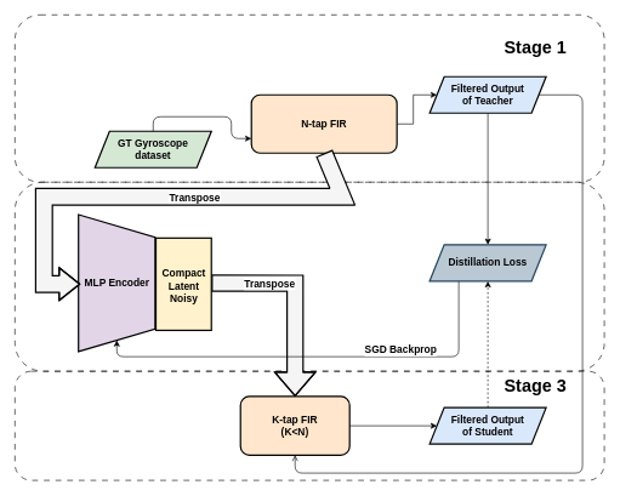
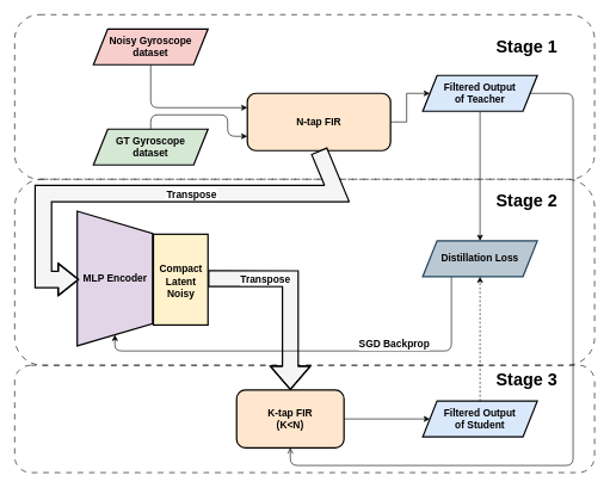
  <mxCell id="0" />
  <mxCell id="1" parent="0" />
  <mxCell id="2" value="" style="rounded=1;whiteSpace=wrap;html=1;dashed=1;dashPattern=8 8;fontStyle=1;fontSize=14;fillColor=none;" parent="1" vertex="1"><mxGeometry x="20" y="250" width="810" height="260" as="geometry" /></mxCell>
  <mxCell id="3" value="" style="rounded=1;whiteSpace=wrap;html=1;dashed=1;dashPattern=8 8;fontStyle=1;fontSize=14;fillColor=none;" parent="1" vertex="1"><mxGeometry x="20" y="20" width="810" height="230" as="geometry" /></mxCell>
  <mxCell id="4" value="" style="rounded=1;whiteSpace=wrap;html=1;dashed=1;dashPattern=8 8;fontStyle=1;fontSize=14;fillColor=none;" parent="1" vertex="1"><mxGeometry x="20" y="510" width="810" height="150" as="geometry" /></mxCell>
  <mxCell id="5" value="" style="edgeStyle=orthogonalEdgeStyle;rounded=0;orthogonalLoop=1;jettySize=auto;html=1;fontStyle=1;fontSize=14;" parent="1" source="6" target="21" edge="1"><mxGeometry relative="1" as="geometry" /></mxCell>
  <mxCell id="6" value="&lt;span&gt;N-tap FIR&lt;/span&gt;" style="rounded=1;whiteSpace=wrap;html=1;fontSize=14;fontStyle=1;fillColor=#ffe6cc;strokeColor=light-dark(#000000, #996500);strokeWidth=2;" parent="1" vertex="1"><mxGeometry x="345" y="130" width="200" height="80" as="geometry" /></mxCell>
  <mxCell id="7" value="" style="shape=trapezoid;perimeter=trapezoidPerimeter;whiteSpace=wrap;html=1;fixedSize=1;rotation=90;size=30.94;fontSize=14;fontStyle=1;fillColor=#e1d5e7;strokeColor=light-dark(#000000, #9577a3);strokeWidth=2;" parent="1" vertex="1"><mxGeometry x="65.93" y="336.09" width="188.13" height="105.31" as="geometry" /></mxCell>
  <mxCell id="8" value="MLP Encoder" style="text;html=1;align=center;verticalAlign=middle;resizable=0;points=[];autosize=1;strokeColor=none;fillColor=none;fontSize=14;fontStyle=1" parent="1" vertex="1"><mxGeometry x="105" y="373.75" width="110" height="30" as="geometry" /></mxCell>
  <mxCell id="9" value="" style="edgeStyle=orthogonalEdgeStyle;rounded=0;orthogonalLoop=1;jettySize=auto;html=1;fontStyle=1;fontSize=14;" parent="1" source="10" target="23" edge="1"><mxGeometry relative="1" as="geometry" /></mxCell>
  <mxCell id="10" value="&lt;span&gt;K-tap FIR&lt;/span&gt;&lt;br&gt;&lt;font&gt;(K&amp;lt;N)&lt;/font&gt;" style="rounded=1;whiteSpace=wrap;html=1;fontSize=14;fontStyle=1;fillColor=#ffe6cc;strokeColor=light-dark(#000000, #996500);strokeWidth=2;" parent="1" vertex="1"><mxGeometry x="330" y="544.69" width="150" height="80.62" as="geometry" /></mxCell>
  <mxCell id="11" value="" style="shape=flexArrow;endArrow=classic;html=1;rounded=0;entryX=0.5;entryY=0;entryDx=0;entryDy=0;exitX=0.5;exitY=1;exitDx=0;exitDy=0;endWidth=32;endSize=10.11;width=21;fontSize=14;fontStyle=1;fillColor=#f5f5f5;strokeColor=light-dark(#000000, #959595);strokeWidth=2;" parent="1" target="10" edge="1"><mxGeometry width="50" height="50" relative="1" as="geometry"><mxPoint x="290" y="388.75" as="sourcePoint" /><mxPoint x="350" y="180" as="targetPoint" /><Array as="points"><mxPoint x="405" y="389" /></Array></mxGeometry></mxCell>
  <mxCell id="12" value="Transpose" style="edgeLabel;html=1;align=center;verticalAlign=middle;resizable=0;points=[];fontSize=14;fontStyle=1" parent="11" vertex="1" connectable="0"><mxGeometry x="-0.15" y="1" relative="1" as="geometry"><mxPoint x="-37" y="1" as="offset" /></mxGeometry></mxCell>
  <mxCell id="13" value="" style="shape=flexArrow;endArrow=classic;html=1;rounded=0;exitX=0.5;exitY=1;exitDx=0;exitDy=0;width=22;endSize=8.74;fontSize=14;fontStyle=1;fillColor=#f5f5f5;strokeColor=light-dark(#000000, #959595);strokeWidth=2;" parent="1" source="6" edge="1"><mxGeometry width="50" height="50" relative="1" as="geometry"><mxPoint x="400" y="220" as="sourcePoint" /><mxPoint x="110" y="390" as="targetPoint" /><Array as="points"><mxPoint x="470" y="270" /><mxPoint x="300" y="270" /><mxPoint x="60" y="270" /><mxPoint x="60" y="390" /></Array></mxGeometry></mxCell>
  <mxCell id="14" value="Transpose" style="edgeLabel;html=1;align=center;verticalAlign=middle;resizable=0;points=[];fontSize=14;fontStyle=1" parent="13" vertex="1" connectable="0"><mxGeometry x="-0.054" y="3" relative="1" as="geometry"><mxPoint x="36" y="-3" as="offset" /></mxGeometry></mxCell>
+ <mxCell id="15" style="edgeStyle=orthogonalEdgeStyle;rounded=1;orthogonalLoop=1;jettySize=auto;html=1;exitX=0.5;exitY=1;exitDx=0;exitDy=0;entryX=0;entryY=0.25;entryDx=0;entryDy=0;fontStyle=1;fontSize=14;curved=0;" parent="1" source="16" target="6" edge="1"><mxGeometry relative="1" as="geometry" /></mxCell>
+ <mxCell id="16" value="&lt;font&gt;Noisy Gyroscope&lt;br&gt;dataset&lt;/font&gt;" style="shape=parallelogram;perimeter=parallelogramPerimeter;whiteSpace=wrap;html=1;fixedSize=1;fontStyle=1;fontSize=14;fillColor=#f8cecc;strokeColor=light-dark(#000000, #d7817e);strokeWidth=2;" parent="1" vertex="1"><mxGeometry x="130" y="40" width="160" height="50" as="geometry" /></mxCell>
  <mxCell id="17" value="&lt;font&gt;GT Gyroscope&lt;br&gt;dataset&lt;/font&gt;" style="shape=parallelogram;perimeter=parallelogramPerimeter;whiteSpace=wrap;html=1;fixedSize=1;fontStyle=1;fontSize=14;fillColor=#d5e8d4;strokeColor=light-dark(#000000, #446e2c);strokeWidth=2;" parent="1" vertex="1"><mxGeometry x="130" y="180" width="160" height="50" as="geometry" /></mxCell>
  <mxCell id="18" style="edgeStyle=orthogonalEdgeStyle;rounded=1;orthogonalLoop=1;jettySize=auto;html=1;exitX=0.5;exitY=0;exitDx=0;exitDy=0;entryX=0;entryY=0.75;entryDx=0;entryDy=0;fontStyle=1;fontSize=14;curved=0;" parent="1" source="17" target="6" edge="1"><mxGeometry relative="1" as="geometry" /></mxCell>
  <mxCell id="19" style="edgeStyle=orthogonalEdgeStyle;rounded=1;orthogonalLoop=1;jettySize=auto;html=1;exitX=1;exitY=0.5;exitDx=0;exitDy=0;entryX=0.5;entryY=1;entryDx=0;entryDy=0;fontStyle=1;fontSize=14;curved=0;endArrow=open;" parent="1" source="21" target="10" edge="1"><mxGeometry relative="1" as="geometry"><mxPoint x="840" y="650" as="targetPoint" /><Array as="points"><mxPoint x="800" y="130" /><mxPoint x="800" y="650" /><mxPoint x="405" y="650" /></Array></mxGeometry></mxCell>
  <mxCell id="20" style="edgeStyle=orthogonalEdgeStyle;rounded=0;orthogonalLoop=1;jettySize=auto;html=1;exitX=0.5;exitY=1;exitDx=0;exitDy=0;entryX=0.5;entryY=0;entryDx=0;entryDy=0;" parent="1" source="21" target="31" edge="1"><mxGeometry relative="1" as="geometry" /></mxCell>
  <mxCell id="21" value="&lt;font&gt;Filtered Output&lt;br&gt;of Teacher&lt;/font&gt;" style="shape=parallelogram;perimeter=parallelogramPerimeter;whiteSpace=wrap;html=1;fixedSize=1;fontStyle=1;fontSize=14;fillColor=#dae8fc;strokeColor=light-dark(#000000, #5c79a3);strokeWidth=2;" parent="1" vertex="1"><mxGeometry x="590" y="105" width="160" height="50" as="geometry" /></mxCell>
  <mxCell id="22" style="edgeStyle=orthogonalEdgeStyle;rounded=0;orthogonalLoop=1;jettySize=auto;html=1;exitX=0.5;exitY=0;exitDx=0;exitDy=0;entryX=0.5;entryY=1;entryDx=0;entryDy=0;dashed=1;" parent="1" source="23" target="31" edge="1"><mxGeometry relative="1" as="geometry" /></mxCell>
  <mxCell id="23" value="Filtered Output&lt;br&gt;of Student" style="shape=parallelogram;perimeter=parallelogramPerimeter;whiteSpace=wrap;html=1;fixedSize=1;fontStyle=1;fontSize=14;fillColor=#dae8fc;strokeColor=light-dark(#000000, #5c79a3);strokeWidth=2;" parent="1" vertex="1"><mxGeometry x="590" y="560" width="160" height="50" as="geometry" /></mxCell>
  <mxCell id="24" value="" style="rounded=0;whiteSpace=wrap;html=1;rotation=90;fontStyle=1;fontSize=14;fillColor=#fff2cc;strokeColor=light-dark(#000000, #6d5100);strokeWidth=2;" parent="1" vertex="1"><mxGeometry x="188.44" y="352.19" width="126.88" height="76.25" as="geometry" /></mxCell>
  <mxCell id="25" value="&lt;span&gt;&lt;font style=&quot;font-size: 24px;&quot;&gt;Stage 1&lt;/font&gt;&lt;/span&gt;" style="text;html=1;align=center;verticalAlign=middle;resizable=0;points=[];autosize=1;strokeColor=none;fillColor=none;fontStyle=1;fontSize=14;" parent="1" vertex="1"><mxGeometry x="680" y="45" width="110" height="40" as="geometry" /></mxCell>
+ <mxCell id="26" value="&lt;span&gt;&lt;font style=&quot;font-size: 24px;&quot;&gt;Stage 2&lt;/font&gt;&lt;/span&gt;" style="text;html=1;align=center;verticalAlign=middle;resizable=0;points=[];autosize=1;strokeColor=none;fillColor=none;fontStyle=1;fontSize=14;" parent="1" vertex="1"><mxGeometry x="680" y="260" width="110" height="40" as="geometry" /></mxCell>
  <mxCell id="27" value="&lt;span&gt;&lt;font style=&quot;font-size: 24px;&quot;&gt;Stage 3&lt;/font&gt;&lt;/span&gt;" style="text;html=1;align=center;verticalAlign=middle;resizable=0;points=[];autosize=1;strokeColor=none;fillColor=none;fontStyle=1;fontSize=14;" parent="1" vertex="1"><mxGeometry x="680" y="510" width="110" height="40" as="geometry" /></mxCell>
  <mxCell id="28" value="&lt;b&gt;&lt;font&gt;Compact&lt;br&gt;Latent&lt;br&gt;Noisy&lt;/font&gt;&lt;/b&gt;" style="text;html=1;align=center;verticalAlign=middle;resizable=0;points=[];autosize=1;strokeColor=none;fillColor=none;fontSize=14;" parent="1" vertex="1"><mxGeometry x="211.88" y="363.44" width="80" height="60" as="geometry" /></mxCell>
  <mxCell id="29" style="edgeStyle=orthogonalEdgeStyle;rounded=1;orthogonalLoop=1;jettySize=auto;html=1;exitX=0.25;exitY=1;exitDx=0;exitDy=0;entryX=1;entryY=0.5;entryDx=0;entryDy=0;curved=0;" parent="1" source="31" target="7" edge="1"><mxGeometry relative="1" as="geometry"><Array as="points"><mxPoint x="630" y="490" /><mxPoint x="160" y="490" /></Array></mxGeometry></mxCell>
  <mxCell id="30" value="&lt;b&gt;&lt;font style=&quot;font-size: 14px;&quot;&gt;SGD Backprop&lt;/font&gt;&lt;/b&gt;" style="edgeLabel;html=1;align=center;verticalAlign=middle;resizable=0;points=[];" parent="29" vertex="1" connectable="0"><mxGeometry x="-0.406" y="1" relative="1" as="geometry"><mxPoint x="-7" y="-11" as="offset" /></mxGeometry></mxCell>
  <mxCell id="31" value="Distillation Loss" style="shape=parallelogram;perimeter=parallelogramPerimeter;whiteSpace=wrap;html=1;fixedSize=1;fontStyle=1;fontSize=14;fillColor=#bac8d3;strokeColor=#23445d;strokeWidth=2;" parent="1" vertex="1"><mxGeometry x="590" y="336.09" width="160" height="50" as="geometry" /></mxCell>
